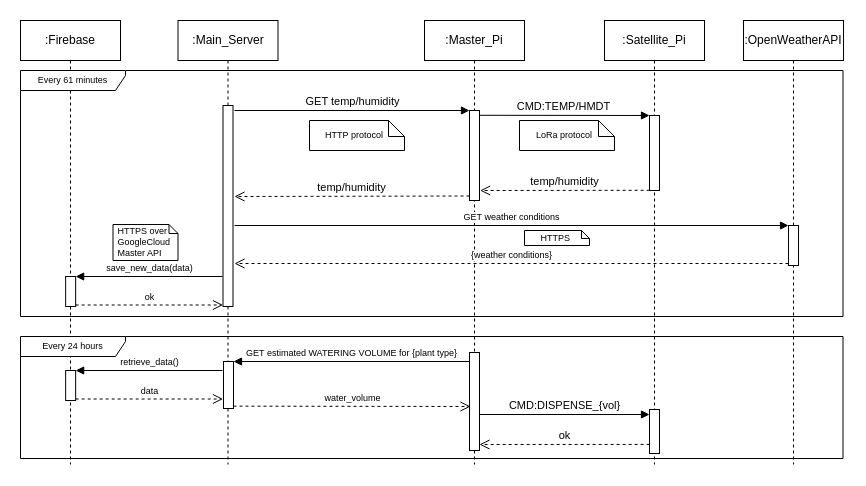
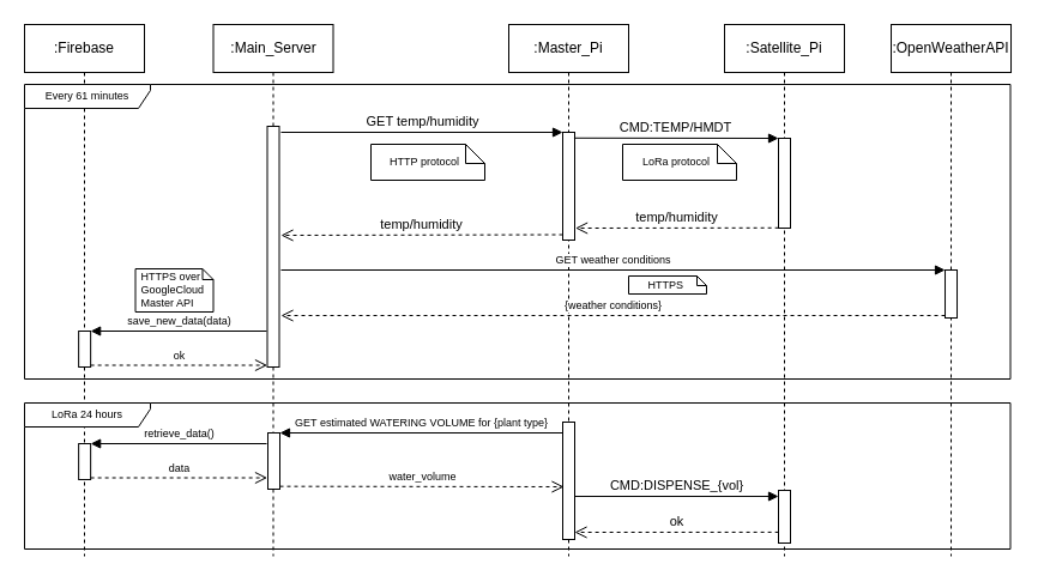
  <mxCell id="0" />
  <mxCell id="1" parent="0" />
  <mxCell id="2" value=":Firebase" style="shape=umlLifeline;perimeter=lifelinePerimeter;whiteSpace=wrap;html=1;container=1;collapsible=0;recursiveResize=0;outlineConnect=0;" parent="1" vertex="1"><mxGeometry x="20" y="20" width="100" height="444" as="geometry" /></mxCell>
  <mxCell id="3" value="" style="html=1;points=[];perimeter=orthogonalPerimeter;fontSize=9;" parent="2" vertex="1"><mxGeometry x="45.15" y="256" width="10" height="30" as="geometry" /></mxCell>
  <mxCell id="4" value="save_new_data(data)" style="html=1;verticalAlign=bottom;endArrow=block;entryX=1;entryY=0;fillColor=#FFD966;fontSize=9;" parent="2" target="3" edge="1"><mxGeometry relative="1" as="geometry"><mxPoint x="202" y="256" as="sourcePoint" /></mxGeometry></mxCell>
  <mxCell id="5" value="" style="html=1;points=[];perimeter=orthogonalPerimeter;fontSize=9;" parent="2" vertex="1"><mxGeometry x="45.15" y="350" width="10" height="30" as="geometry" /></mxCell>
  <mxCell id="6" value="retrieve_data()" style="html=1;verticalAlign=bottom;endArrow=block;entryX=1;entryY=0;fillColor=#FFD966;fontSize=9;" parent="2" target="5" edge="1"><mxGeometry relative="1" as="geometry"><mxPoint x="202" y="350" as="sourcePoint" /></mxGeometry></mxCell>
  <mxCell id="7" value="data" style="html=1;verticalAlign=bottom;endArrow=open;dashed=1;endSize=8;exitX=1;exitY=0.95;fillColor=#FFD966;fontSize=9;" parent="2" source="5" edge="1"><mxGeometry relative="1" as="geometry"><mxPoint x="202.5" y="378.5" as="targetPoint" /></mxGeometry></mxCell>
  <mxCell id="8" value=":Satellite_Pi" style="shape=umlLifeline;perimeter=lifelinePerimeter;whiteSpace=wrap;html=1;container=1;collapsible=0;recursiveResize=0;outlineConnect=0;" parent="1" vertex="1"><mxGeometry x="604" y="20" width="100" height="444" as="geometry" /></mxCell>
  <mxCell id="9" value="" style="html=1;points=[];perimeter=orthogonalPerimeter;" parent="8" vertex="1"><mxGeometry x="45" y="95" width="10" height="75" as="geometry" /></mxCell>
  <mxCell id="10" value="" style="html=1;points=[];perimeter=orthogonalPerimeter;" parent="8" vertex="1"><mxGeometry x="45" y="389" width="10" height="44" as="geometry" /></mxCell>
  <mxCell id="11" value=":Master_Pi" style="shape=umlLifeline;perimeter=lifelinePerimeter;whiteSpace=wrap;html=1;container=1;collapsible=0;recursiveResize=0;outlineConnect=0;" parent="1" vertex="1"><mxGeometry x="424" y="20" width="100" height="444" as="geometry" /></mxCell>
  <mxCell id="12" value="" style="html=1;points=[];perimeter=orthogonalPerimeter;" parent="11" vertex="1"><mxGeometry x="45" y="90" width="10" height="90" as="geometry" /></mxCell>
  <mxCell id="13" value="" style="html=1;points=[];perimeter=orthogonalPerimeter;fontSize=9;" parent="11" vertex="1"><mxGeometry x="45" y="332" width="10" height="98" as="geometry" /></mxCell>
  <mxCell id="14" value=":Main_Server" style="shape=umlLifeline;perimeter=lifelinePerimeter;whiteSpace=wrap;html=1;container=1;collapsible=0;recursiveResize=0;outlineConnect=0;" parent="1" vertex="1"><mxGeometry x="177.5" y="20" width="100" height="444" as="geometry" /></mxCell>
  <mxCell id="15" value="" style="html=1;points=[];perimeter=orthogonalPerimeter;" parent="14" vertex="1"><mxGeometry x="45" y="85" width="10" height="201" as="geometry" /></mxCell>
  <mxCell id="16" value="" style="html=1;points=[];perimeter=orthogonalPerimeter;fontSize=9;" parent="14" vertex="1"><mxGeometry x="45.5" y="341" width="10" height="47" as="geometry" /></mxCell>
  <mxCell id="17" value="GET temp/humidity" style="html=1;verticalAlign=bottom;endArrow=block;entryX=0;entryY=0;fillColor=#FFD966;" parent="1" target="12" edge="1"><mxGeometry relative="1" as="geometry"><mxPoint x="234" y="110" as="sourcePoint" /></mxGeometry></mxCell>
  <mxCell id="18" value="temp/humidity" style="html=1;verticalAlign=bottom;endArrow=open;dashed=1;endSize=8;exitX=0;exitY=0.95;fillColor=#FFD966;" parent="1" source="12" edge="1"><mxGeometry relative="1" as="geometry"><mxPoint x="234" y="196" as="targetPoint" /></mxGeometry></mxCell>
  <mxCell id="19" value="temp/humidity" style="html=1;verticalAlign=bottom;endArrow=open;dashed=1;endSize=8;exitX=0.014;exitY=0.997;fillColor=#FFD966;entryX=1.06;entryY=0.889;entryDx=0;entryDy=0;entryPerimeter=0;exitDx=0;exitDy=0;exitPerimeter=0;" parent="1" source="9" target="12" edge="1"><mxGeometry relative="1" as="geometry"><mxPoint x="579" y="191" as="targetPoint" /></mxGeometry></mxCell>
  <mxCell id="20" value="CMD:TEMP/HMDT" style="html=1;verticalAlign=bottom;endArrow=block;entryX=0;entryY=0;fillColor=#FFD966;exitX=0.945;exitY=0.053;exitDx=0;exitDy=0;exitPerimeter=0;" parent="1" source="12" target="9" edge="1"><mxGeometry relative="1" as="geometry"><mxPoint x="484" y="115" as="sourcePoint" /></mxGeometry></mxCell>
  <mxCell id="21" value="" style="shape=note2;boundedLbl=1;whiteSpace=wrap;html=1;size=16;verticalAlign=top;align=center;" parent="1" vertex="1"><mxGeometry x="519" y="120" width="95" height="30" as="geometry" /></mxCell>
  <mxCell id="22" value="LoRa protocol&#10;" style="text;align=center;fontStyle=0;verticalAlign=middle;spacingLeft=3;spacingRight=3;strokeColor=none;rotatable=0;points=[[0,0.5],[1,0.5]];portConstraint=eastwest;fontSize=9;" parent="1" vertex="1"><mxGeometry x="524" y="135" width="80" height="10" as="geometry" /></mxCell>
  <mxCell id="23" value="" style="shape=note2;boundedLbl=1;whiteSpace=wrap;html=1;size=16;verticalAlign=top;align=center;" parent="1" vertex="1"><mxGeometry x="309" y="120" width="95" height="30" as="geometry" /></mxCell>
  <mxCell id="24" value="HTTP protocol&#10;" style="text;align=center;fontStyle=0;verticalAlign=middle;spacingLeft=3;spacingRight=3;strokeColor=none;rotatable=0;points=[[0,0.5],[1,0.5]];portConstraint=eastwest;fontSize=9;" parent="1" vertex="1"><mxGeometry x="314" y="135" width="80" height="10" as="geometry" /></mxCell>
  <mxCell id="25" value=":OpenWeatherAPI" style="shape=umlLifeline;perimeter=lifelinePerimeter;whiteSpace=wrap;html=1;container=1;collapsible=0;recursiveResize=0;outlineConnect=0;" parent="1" vertex="1"><mxGeometry x="743.02" y="20" width="100" height="444" as="geometry" /></mxCell>
  <mxCell id="26" value="" style="html=1;points=[];perimeter=orthogonalPerimeter;fontSize=9;" parent="25" vertex="1"><mxGeometry x="45" y="205" width="10" height="40" as="geometry" /></mxCell>
  <mxCell id="27" value="GET weather conditions" style="html=1;verticalAlign=bottom;endArrow=block;entryX=0;entryY=0;fillColor=#FFD966;fontSize=9;" parent="1" target="26" edge="1"><mxGeometry relative="1" as="geometry"><mxPoint x="234" y="225" as="sourcePoint" /></mxGeometry></mxCell>
  <mxCell id="28" value="{weather conditions}" style="html=1;verticalAlign=bottom;endArrow=open;dashed=1;endSize=8;exitX=0;exitY=0.95;fillColor=#FFD966;fontSize=9;" parent="1" source="26" edge="1"><mxGeometry relative="1" as="geometry"><mxPoint x="234" y="263" as="targetPoint" /></mxGeometry></mxCell>
  <mxCell id="29" value="" style="shape=note2;boundedLbl=1;whiteSpace=wrap;html=1;size=8;verticalAlign=top;align=center;" parent="1" vertex="1"><mxGeometry x="524" y="230" width="65" height="15" as="geometry" /></mxCell>
  <mxCell id="30" value="HTTPS" style="text;align=center;fontStyle=0;verticalAlign=middle;spacingLeft=3;spacingRight=3;strokeColor=none;rotatable=0;points=[[0,0.5],[1,0.5]];portConstraint=eastwest;fontSize=9;" parent="1" vertex="1"><mxGeometry x="524" y="232.5" width="62.5" height="10" as="geometry" /></mxCell>
  <mxCell id="31" value="Every 61 minutes" style="shape=umlFrame;whiteSpace=wrap;html=1;fontSize=9;width=105;height=20;" parent="1" vertex="1"><mxGeometry x="20" y="70" width="822.5" height="246" as="geometry" /></mxCell>
- <mxCell id="32" value="Every 24 hours" style="shape=umlFrame;whiteSpace=wrap;html=1;fontSize=9;width=105;height=20;" parent="1" vertex="1"><mxGeometry x="20" y="336" width="822.5" height="122" as="geometry" /></mxCell>
+ <mxCell id="32" value="LoRa 24 hours" style="shape=umlFrame;whiteSpace=wrap;html=1;fontSize=9;width=105;height=20;" parent="1" vertex="1"><mxGeometry x="20" y="336" width="822.5" height="122" as="geometry" /></mxCell>
  <mxCell id="33" value="GET estimated WATERING VOLUME for {plant type}" style="html=1;verticalAlign=bottom;endArrow=block;entryX=1;entryY=0;fillColor=#FFD966;fontSize=9;" parent="1" target="16" edge="1"><mxGeometry relative="1" as="geometry"><mxPoint x="469" y="361" as="sourcePoint" /></mxGeometry></mxCell>
  <mxCell id="34" value="water_volume" style="html=1;verticalAlign=bottom;endArrow=open;dashed=1;endSize=8;exitX=1;exitY=0.95;fillColor=#FFD966;fontSize=9;" parent="1" source="16" edge="1"><mxGeometry relative="1" as="geometry"><mxPoint x="470" y="406" as="targetPoint" /></mxGeometry></mxCell>
  <mxCell id="35" value="CMD:DISPENSE_{vol}" style="html=1;verticalAlign=bottom;endArrow=block;entryX=0;entryY=0;fillColor=#FFD966;" parent="1" edge="1"><mxGeometry relative="1" as="geometry"><mxPoint x="479" y="414" as="sourcePoint" /><mxPoint x="649" y="414" as="targetPoint" /></mxGeometry></mxCell>
  <mxCell id="36" value="ok" style="html=1;verticalAlign=bottom;endArrow=open;dashed=1;endSize=8;exitX=0.014;exitY=0.997;fillColor=#FFD966;exitDx=0;exitDy=0;exitPerimeter=0;" parent="1" edge="1"><mxGeometry relative="1" as="geometry"><mxPoint x="479" y="444" as="targetPoint" /><mxPoint x="649.14" y="443.91" as="sourcePoint" /></mxGeometry></mxCell>
  <mxCell id="37" value="ok" style="html=1;verticalAlign=bottom;endArrow=open;dashed=1;endSize=8;exitX=1;exitY=0.95;fillColor=#FFD966;fontSize=9;" parent="1" source="3" target="15" edge="1"><mxGeometry relative="1" as="geometry"><mxPoint x="216" y="302" as="targetPoint" /></mxGeometry></mxCell>
  <mxCell id="38" value="" style="shape=note2;boundedLbl=1;whiteSpace=wrap;html=1;size=9;verticalAlign=top;align=center;" vertex="1" parent="1"><mxGeometry x="112.5" y="224" width="65" height="36" as="geometry" /></mxCell>
  <mxCell id="39" value="HTTPS over &#10;GoogleCloud &#10;Master API" style="text;align=left;fontStyle=0;verticalAlign=middle;spacingLeft=3;spacingRight=3;strokeColor=none;rotatable=0;points=[[0,0.5],[1,0.5]];portConstraint=eastwest;fontSize=9;" vertex="1" parent="1"><mxGeometry x="112.5" y="232" width="63" height="19.5" as="geometry" /></mxCell>
